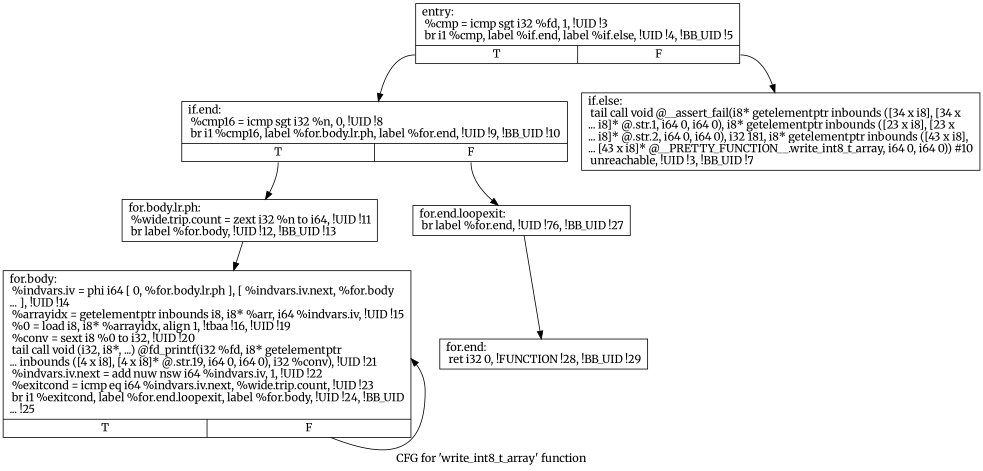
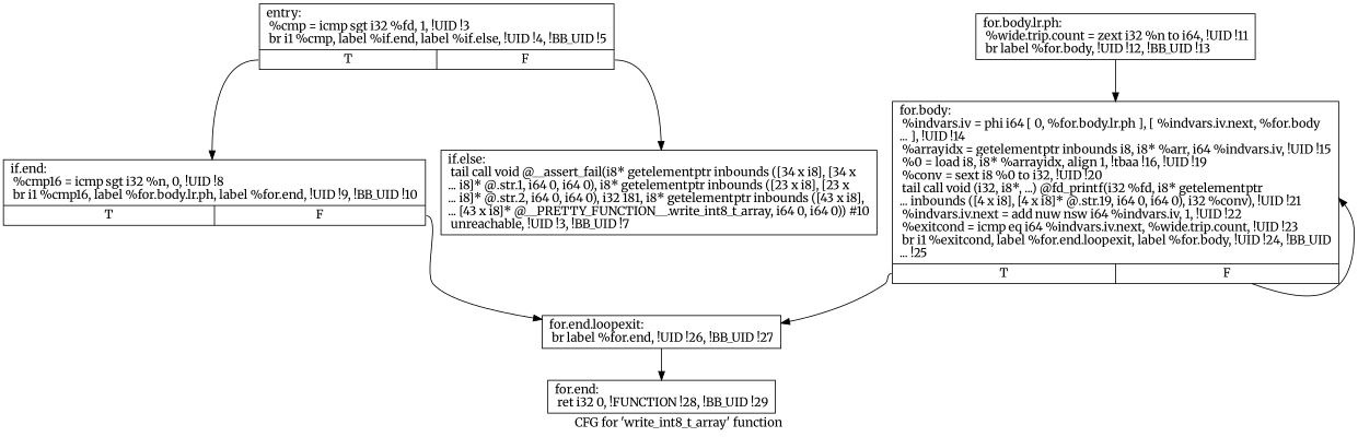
  digraph {
    fontname=Merriweather
    label="CFG for 'write_int8_t_array' function"
    node [fontname=Merriweather shape=record]
    edge [fontname=Merriweather tailport=s0]
    n1 [label="{entry:\l  %cmp = icmp sgt i32 %fd, 1, !UID !3\l  br i1 %cmp, label %if.end, label %if.else, !UID !4, !BB_UID !5\l|{<s0>T|<s1>F}}"]
    n2 [label="{if.end:                                           \l  %cmp16 = icmp sgt i32 %n, 0, !UID !8\l  br i1 %cmp16, label %for.body.lr.ph, label %for.end, !UID !9, !BB_UID !10\l|{<s0>T|<s1>F}}"]
    n3 [label="{if.else:                                          \l  tail call void @__assert_fail(i8* getelementptr inbounds ([34 x i8], [34 x\l... i8]* @.str.1, i64 0, i64 0), i8* getelementptr inbounds ([23 x i8], [23 x\l... i8]* @.str.2, i64 0, i64 0), i32 181, i8* getelementptr inbounds ([43 x i8],\l... [43 x i8]* @__PRETTY_FUNCTION__.write_int8_t_array, i64 0, i64 0)) #10\l  unreachable, !UID !3, !BB_UID !7\l}"]
    n4 [label="{for.body.lr.ph:                                   \l  %wide.trip.count = zext i32 %n to i64, !UID !11\l  br label %for.body, !UID !12, !BB_UID !13\l}"]
-   n5 [label="{for.end.loopexit:                                 \l  br label %for.end, !UID !76, !BB_UID !27\l}"]
+   n5 [label="{for.end.loopexit:                                 \l  br label %for.end, !UID !26, !BB_UID !27\l}"]
    n6 [label="{for.body:                                         \l  %indvars.iv = phi i64 [ 0, %for.body.lr.ph ], [ %indvars.iv.next, %for.body\l... ], !UID !14\l  %arrayidx = getelementptr inbounds i8, i8* %arr, i64 %indvars.iv, !UID !15\l  %0 = load i8, i8* %arrayidx, align 1, !tbaa !16, !UID !19\l  %conv = sext i8 %0 to i32, !UID !20\l  tail call void (i32, i8*, ...) @fd_printf(i32 %fd, i8* getelementptr\l... inbounds ([4 x i8], [4 x i8]* @.str.19, i64 0, i64 0), i32 %conv), !UID !21\l  %indvars.iv.next = add nuw nsw i64 %indvars.iv, 1, !UID !22\l  %exitcond = icmp eq i64 %indvars.iv.next, %wide.trip.count, !UID !23\l  br i1 %exitcond, label %for.end.loopexit, label %for.body, !UID !24, !BB_UID\l... !25\l|{<s0>T|<s1>F}}"]
    n7 [label="{for.end:                                          \l  ret i32 0, !FUNCTION !28, !BB_UID !29\l}"]
    n1 -> n2
    n1 -> n3 [tailport=s1]
-   n2 -> n4
    n2 -> n5 [tailport=s1]
    n4 -> n6
    n5 -> n7
+   n6 -> n5
    n6 -> n6 [tailport=s1]
  }
